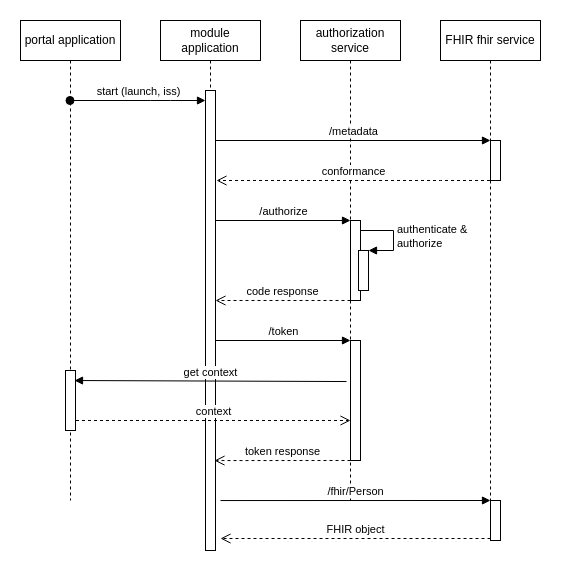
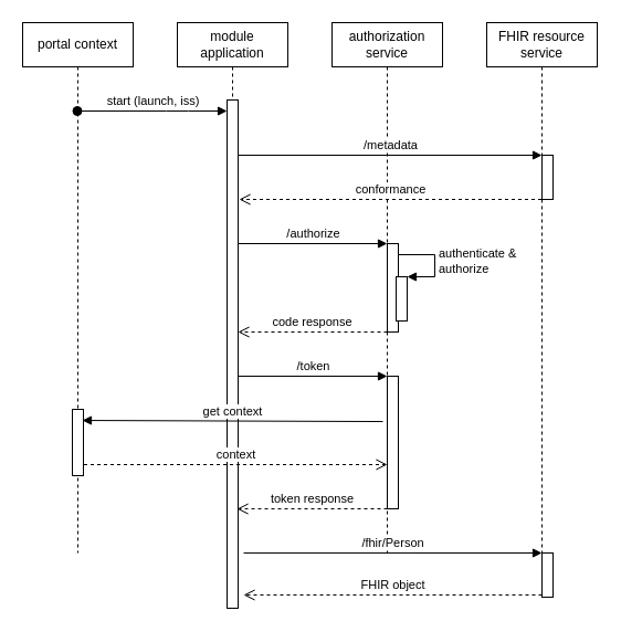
  <mxCell id="0" />
  <mxCell id="1" parent="0" />
  <mxCell id="2" value="module application" style="shape=umlLifeline;perimeter=lifelinePerimeter;whiteSpace=wrap;html=1;container=1;collapsible=0;recursiveResize=0;outlineConnect=0;" vertex="1" parent="1"><mxGeometry x="160" y="20" width="100" height="530" as="geometry" /></mxCell>
  <mxCell id="3" value="" style="html=1;points=[];perimeter=orthogonalPerimeter;" vertex="1" parent="2"><mxGeometry x="45" y="70" width="10" height="460" as="geometry" /></mxCell>
- <mxCell id="4" value="portal application" style="shape=umlLifeline;perimeter=lifelinePerimeter;whiteSpace=wrap;html=1;container=1;collapsible=0;recursiveResize=0;outlineConnect=0;" vertex="1" parent="1"><mxGeometry x="20" y="20" width="100" height="480" as="geometry" /></mxCell>
+ <mxCell id="4" value="portal context" style="shape=umlLifeline;perimeter=lifelinePerimeter;whiteSpace=wrap;html=1;container=1;collapsible=0;recursiveResize=0;outlineConnect=0;" vertex="1" parent="1"><mxGeometry x="20" y="20" width="100" height="480" as="geometry" /></mxCell>
  <mxCell id="5" value="authorization service" style="shape=umlLifeline;perimeter=lifelinePerimeter;whiteSpace=wrap;html=1;container=1;collapsible=0;recursiveResize=0;outlineConnect=0;" vertex="1" parent="1"><mxGeometry x="300" y="20" width="100" height="480" as="geometry" /></mxCell>
- <mxCell id="6" value="FHIR fhir service" style="shape=umlLifeline;perimeter=lifelinePerimeter;whiteSpace=wrap;html=1;container=1;collapsible=0;recursiveResize=0;outlineConnect=0;" vertex="1" parent="1"><mxGeometry x="440" y="20" width="100" height="480" as="geometry" /></mxCell>
+ <mxCell id="6" value="FHIR resource service" style="shape=umlLifeline;perimeter=lifelinePerimeter;whiteSpace=wrap;html=1;container=1;collapsible=0;recursiveResize=0;outlineConnect=0;" vertex="1" parent="1"><mxGeometry x="440" y="20" width="100" height="480" as="geometry" /></mxCell>
  <mxCell id="7" value="start (launch, iss)" style="html=1;verticalAlign=bottom;startArrow=oval;endArrow=block;startSize=8;" edge="1" parent="1" source="4" target="3"><mxGeometry relative="1" as="geometry"><mxPoint x="145" y="150" as="sourcePoint" /><Array as="points"><mxPoint x="160" y="100" /></Array></mxGeometry></mxCell>
  <mxCell id="8" value="" style="html=1;points=[];perimeter=orthogonalPerimeter;" vertex="1" parent="1"><mxGeometry x="490" y="140" width="10" height="40" as="geometry" /></mxCell>
  <mxCell id="9" value="/metadata" style="html=1;verticalAlign=bottom;endArrow=block;entryX=0;entryY=0;" edge="1" parent="1" source="3" target="8"><mxGeometry relative="1" as="geometry"><mxPoint x="420" y="140" as="sourcePoint" /></mxGeometry></mxCell>
  <mxCell id="10" value="conformance" style="html=1;verticalAlign=bottom;endArrow=open;dashed=1;endSize=8;" edge="1" parent="1" source="6"><mxGeometry relative="1" as="geometry"><mxPoint x="216" y="180" as="targetPoint" /><Array as="points"><mxPoint x="430" y="180" /></Array></mxGeometry></mxCell>
  <mxCell id="11" value="" style="html=1;points=[];perimeter=orthogonalPerimeter;" vertex="1" parent="1"><mxGeometry x="350" y="220" width="10" height="80" as="geometry" /></mxCell>
  <mxCell id="12" value="/authorize" style="html=1;verticalAlign=bottom;endArrow=block;entryX=0;entryY=0;" edge="1" parent="1" source="3" target="11"><mxGeometry relative="1" as="geometry"><mxPoint x="280" y="220" as="sourcePoint" /></mxGeometry></mxCell>
  <mxCell id="13" value="code response" style="html=1;verticalAlign=bottom;endArrow=open;dashed=1;endSize=8;exitX=0;exitY=0.95;" edge="1" parent="1"><mxGeometry relative="1" as="geometry"><mxPoint x="215" y="300" as="targetPoint" /><mxPoint x="350" y="300" as="sourcePoint" /></mxGeometry></mxCell>
  <mxCell id="14" value="" style="html=1;points=[];perimeter=orthogonalPerimeter;" vertex="1" parent="1"><mxGeometry x="358" y="250" width="10" height="40" as="geometry" /></mxCell>
  <mxCell id="15" value="authenticate &amp;amp; &lt;br&gt;authorize" style="edgeStyle=orthogonalEdgeStyle;html=1;align=left;spacingLeft=2;endArrow=block;rounded=0;entryX=1;entryY=0;" edge="1" parent="1" target="14"><mxGeometry relative="1" as="geometry"><mxPoint x="360" y="230" as="sourcePoint" /><Array as="points"><mxPoint x="393" y="230" /></Array></mxGeometry></mxCell>
  <mxCell id="16" value="" style="html=1;points=[];perimeter=orthogonalPerimeter;" vertex="1" parent="1"><mxGeometry x="350" y="340" width="10" height="120" as="geometry" /></mxCell>
  <mxCell id="17" value="/token" style="html=1;verticalAlign=bottom;endArrow=block;entryX=0;entryY=0;" edge="1" parent="1" target="16"><mxGeometry relative="1" as="geometry"><mxPoint x="215" y="340" as="sourcePoint" /></mxGeometry></mxCell>
  <mxCell id="18" value="token response" style="html=1;verticalAlign=bottom;endArrow=open;dashed=1;endSize=8;exitX=0;exitY=0.95;entryX=0.9;entryY=0.888;entryDx=0;entryDy=0;entryPerimeter=0;" edge="1" parent="1"><mxGeometry relative="1" as="geometry"><mxPoint x="214" y="460.08" as="targetPoint" /><mxPoint x="350" y="460" as="sourcePoint" /></mxGeometry></mxCell>
  <mxCell id="19" value="" style="html=1;points=[];perimeter=orthogonalPerimeter;" vertex="1" parent="1"><mxGeometry x="490" y="500" width="10" height="40" as="geometry" /></mxCell>
  <mxCell id="20" value="/fhir/Person" style="html=1;verticalAlign=bottom;endArrow=block;entryX=0;entryY=0;exitX=1.5;exitY=0.805;exitDx=0;exitDy=0;exitPerimeter=0;" edge="1" parent="1" target="19"><mxGeometry relative="1" as="geometry"><mxPoint x="220" y="500.05" as="sourcePoint" /></mxGeometry></mxCell>
  <mxCell id="21" value="FHIR object" style="html=1;verticalAlign=bottom;endArrow=open;dashed=1;endSize=8;exitX=0;exitY=0.95;" edge="1" parent="1" source="19"><mxGeometry relative="1" as="geometry"><mxPoint x="220" y="538" as="targetPoint" /></mxGeometry></mxCell>
  <mxCell id="22" value="" style="html=1;points=[];perimeter=orthogonalPerimeter;" vertex="1" parent="1"><mxGeometry x="65" y="370" width="10" height="60" as="geometry" /></mxCell>
  <mxCell id="23" value="get context" style="html=1;verticalAlign=bottom;endArrow=block;exitX=-0.4;exitY=0.342;exitDx=0;exitDy=0;exitPerimeter=0;entryX=0.9;entryY=0.167;entryDx=0;entryDy=0;entryPerimeter=0;" edge="1" parent="1" source="16" target="22"><mxGeometry relative="1" as="geometry"><mxPoint x="0" y="345" as="sourcePoint" /><mxPoint x="80" y="380" as="targetPoint" /></mxGeometry></mxCell>
  <mxCell id="24" value="context" style="html=1;verticalAlign=bottom;endArrow=open;dashed=1;endSize=8;" edge="1" parent="1"><mxGeometry relative="1" as="geometry"><mxPoint x="350" y="420" as="targetPoint" /><mxPoint x="75.5" y="420" as="sourcePoint" /><Array as="points"><mxPoint x="140.5" y="420" /></Array></mxGeometry></mxCell>
